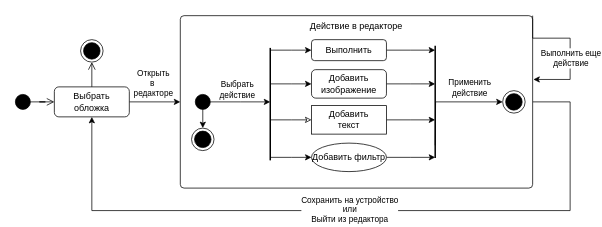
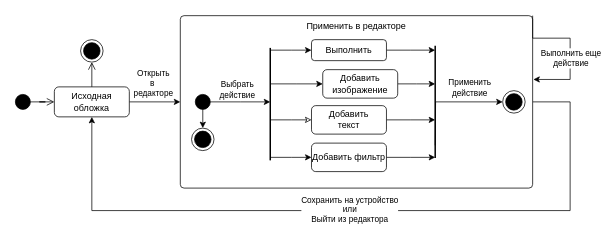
  <mxCell id="0" />
  <mxCell id="1" parent="0" />
  <mxCell id="2" style="edgeStyle=orthogonalEdgeStyle;rounded=0;orthogonalLoop=1;jettySize=auto;html=1;entryX=0;entryY=0.5;entryDx=0;entryDy=0;endArrow=open;endFill=0;endSize=8;" edge="1" parent="1" source="3" target="7"><mxGeometry relative="1" as="geometry" /></mxCell>
  <mxCell id="3" value="" style="ellipse;fillColor=strokeColor;html=1;" vertex="1" parent="1"><mxGeometry x="20" y="125" width="20" height="20" as="geometry" /></mxCell>
  <mxCell id="4" style="edgeStyle=orthogonalEdgeStyle;rounded=0;orthogonalLoop=1;jettySize=auto;html=1;exitX=0.5;exitY=0;exitDx=0;exitDy=0;entryX=0.5;entryY=1;entryDx=0;entryDy=0;endSize=8;endArrow=open;endFill=0;" edge="1" parent="1" source="7" target="8"><mxGeometry relative="1" as="geometry" /></mxCell>
  <mxCell id="5" style="edgeStyle=orthogonalEdgeStyle;rounded=0;orthogonalLoop=1;jettySize=auto;html=1;exitX=1;exitY=0.5;exitDx=0;exitDy=0;" edge="1" parent="1" source="7" target="11"><mxGeometry relative="1" as="geometry" /></mxCell>
  <mxCell id="6" value="Открыть&lt;div&gt;в&amp;nbsp;&lt;/div&gt;&lt;div&gt;редакторе&lt;/div&gt;" style="edgeLabel;html=1;align=center;verticalAlign=middle;resizable=0;points=[];" vertex="1" connectable="0" parent="5"><mxGeometry x="-0.122" y="3" relative="1" as="geometry"><mxPoint x="1" y="-23" as="offset" /></mxGeometry></mxCell>
- <mxCell id="7" value="Выбрать&lt;br&gt;обложка" style="rounded=1;whiteSpace=wrap;html=1;" vertex="1" parent="1"><mxGeometry x="72" y="115" width="100" height="40" as="geometry" /></mxCell>
+ <mxCell id="7" value="Исходная&lt;br&gt;обложка" style="rounded=1;whiteSpace=wrap;html=1;" vertex="1" parent="1"><mxGeometry x="72" y="115" width="100" height="40" as="geometry" /></mxCell>
  <mxCell id="8" value="" style="ellipse;html=1;shape=endState;fillColor=strokeColor;" vertex="1" parent="1"><mxGeometry x="107" y="52" width="30" height="30" as="geometry" /></mxCell>
  <mxCell id="9" style="edgeStyle=orthogonalEdgeStyle;rounded=0;orthogonalLoop=1;jettySize=auto;html=1;exitX=1;exitY=0.5;exitDx=0;exitDy=0;entryX=0.5;entryY=1;entryDx=0;entryDy=0;" edge="1" parent="1" source="11" target="7"><mxGeometry relative="1" as="geometry"><Array as="points"><mxPoint x="760" y="135" /><mxPoint x="760" y="280" /><mxPoint x="122" y="280" /></Array></mxGeometry></mxCell>
  <mxCell id="10" value="Сохранить на устройство&lt;div&gt;или&lt;/div&gt;&lt;div&gt;Выйти из редактора&lt;/div&gt;" style="edgeLabel;html=1;align=center;verticalAlign=middle;resizable=0;points=[];" vertex="1" connectable="0" parent="9"><mxGeometry x="0.153" y="-2" relative="1" as="geometry"><mxPoint x="62" as="offset" /></mxGeometry></mxCell>
- <mxCell id="11" value="Действие в редакторе" style="html=1;align=center;verticalAlign=top;rounded=1;absoluteArcSize=1;arcSize=10;dashed=0;whiteSpace=wrap;" vertex="1" parent="1"><mxGeometry x="240" y="20" width="470" height="230" as="geometry" /></mxCell>
+ <mxCell id="11" value="Применить в редакторе" style="html=1;align=center;verticalAlign=top;rounded=1;absoluteArcSize=1;arcSize=10;dashed=0;whiteSpace=wrap;" vertex="1" parent="1"><mxGeometry x="240" y="20" width="470" height="230" as="geometry" /></mxCell>
  <mxCell id="12" style="edgeStyle=orthogonalEdgeStyle;rounded=0;orthogonalLoop=1;jettySize=auto;html=1;exitX=1;exitY=0.5;exitDx=0;exitDy=0;" edge="1" parent="1" source="15"><mxGeometry relative="1" as="geometry"><mxPoint x="360" y="135" as="targetPoint" /></mxGeometry></mxCell>
  <mxCell id="13" value="Выбрать&lt;div&gt;действие&lt;/div&gt;" style="edgeLabel;html=1;align=center;verticalAlign=middle;resizable=0;points=[];" vertex="1" connectable="0" parent="12"><mxGeometry x="-0.223" y="2" relative="1" as="geometry"><mxPoint x="4" y="-15" as="offset" /></mxGeometry></mxCell>
  <mxCell id="14" style="edgeStyle=orthogonalEdgeStyle;rounded=0;orthogonalLoop=1;jettySize=auto;html=1;exitX=0.5;exitY=1;exitDx=0;exitDy=0;entryX=0.5;entryY=0;entryDx=0;entryDy=0;" edge="1" parent="1" source="15" target="38"><mxGeometry relative="1" as="geometry" /></mxCell>
  <mxCell id="15" value="" style="ellipse;fillColor=strokeColor;html=1;" vertex="1" parent="1"><mxGeometry x="260" y="125" width="20" height="20" as="geometry" /></mxCell>
  <mxCell id="16" style="edgeStyle=orthogonalEdgeStyle;rounded=0;orthogonalLoop=1;jettySize=auto;html=1;exitX=0.5;exitY=1;exitDx=0;exitDy=0;entryX=0.5;entryY=0;entryDx=0;entryDy=0;" edge="1" parent="1"><mxGeometry relative="1" as="geometry"><mxPoint x="340" y="130" as="sourcePoint" /></mxGeometry></mxCell>
  <mxCell id="17" style="edgeStyle=orthogonalEdgeStyle;rounded=0;orthogonalLoop=1;jettySize=auto;html=1;exitX=1;exitY=0.5;exitDx=0;exitDy=0;entryX=0;entryY=0.5;entryDx=0;entryDy=0;" edge="1" parent="1"><mxGeometry relative="1" as="geometry"><mxPoint x="390" y="220" as="sourcePoint" /></mxGeometry></mxCell>
  <mxCell id="18" style="edgeStyle=orthogonalEdgeStyle;rounded=0;orthogonalLoop=1;jettySize=auto;html=1;exitX=0.5;exitY=0;exitDx=0;exitDy=0;entryX=0.5;entryY=1;entryDx=0;entryDy=0;" edge="1" parent="1"><mxGeometry relative="1" as="geometry"><mxPoint x="545" y="200" as="sourcePoint" /></mxGeometry></mxCell>
  <mxCell id="19" style="edgeStyle=orthogonalEdgeStyle;rounded=0;orthogonalLoop=1;jettySize=auto;html=1;exitX=0;exitY=0.5;exitDx=0;exitDy=0;endArrow=none;startFill=1;startArrow=classic;" edge="1" parent="1" source="21"><mxGeometry relative="1" as="geometry"><mxPoint x="580" y="193" as="targetPoint" /></mxGeometry></mxCell>
  <mxCell id="20" value="Применить&lt;div&gt;действие&lt;/div&gt;" style="edgeLabel;html=1;align=center;verticalAlign=middle;resizable=0;points=[];" vertex="1" connectable="0" parent="19"><mxGeometry x="0.056" y="-2" relative="1" as="geometry"><mxPoint x="33" y="-18" as="offset" /></mxGeometry></mxCell>
  <mxCell id="21" value="" style="ellipse;html=1;shape=endState;fillColor=strokeColor;" vertex="1" parent="1"><mxGeometry x="670" y="120" width="30" height="30" as="geometry" /></mxCell>
  <mxCell id="22" style="edgeStyle=orthogonalEdgeStyle;rounded=0;orthogonalLoop=1;jettySize=auto;html=1;exitX=0;exitY=0.5;exitDx=0;exitDy=0;startArrow=classic;startFill=1;endArrow=none;endFill=1;" edge="1" parent="1" source="24"><mxGeometry relative="1" as="geometry"><mxPoint x="360" y="66" as="targetPoint" /></mxGeometry></mxCell>
  <mxCell id="23" style="edgeStyle=orthogonalEdgeStyle;rounded=0;orthogonalLoop=1;jettySize=auto;html=1;exitX=1;exitY=0.5;exitDx=0;exitDy=0;" edge="1" parent="1" source="24"><mxGeometry relative="1" as="geometry"><mxPoint x="580" y="66" as="targetPoint" /></mxGeometry></mxCell>
  <mxCell id="24" value="Выполнить" style="rounded=1;whiteSpace=wrap;html=1;" vertex="1" parent="1"><mxGeometry x="415" y="52" width="100" height="28" as="geometry" /></mxCell>
  <mxCell id="25" style="edgeStyle=orthogonalEdgeStyle;rounded=0;orthogonalLoop=1;jettySize=auto;html=1;exitX=0;exitY=0.5;exitDx=0;exitDy=0;endArrow=none;startFill=1;startArrow=classic;" edge="1" parent="1" source="27"><mxGeometry relative="1" as="geometry"><mxPoint x="360" y="111" as="targetPoint" /></mxGeometry></mxCell>
  <mxCell id="26" style="edgeStyle=orthogonalEdgeStyle;rounded=0;orthogonalLoop=1;jettySize=auto;html=1;exitX=1;exitY=0.5;exitDx=0;exitDy=0;" edge="1" parent="1" source="27"><mxGeometry relative="1" as="geometry"><mxPoint x="580" y="111" as="targetPoint" /></mxGeometry></mxCell>
- <mxCell id="27" value="Добавить&lt;br&gt;изображение" style="rounded=1;whiteSpace=wrap;html=1;" vertex="1" parent="1"><mxGeometry x="415" y="92" width="100" height="38" as="geometry" /></mxCell>
+ <mxCell id="27" value="Добавить&lt;br&gt;изображение" style="rounded=1;whiteSpace=wrap;html=1;" vertex="1" parent="1"><mxGeometry x="430" y="92" width="100" height="38" as="geometry" /></mxCell>
  <mxCell id="28" style="edgeStyle=orthogonalEdgeStyle;rounded=0;orthogonalLoop=1;jettySize=auto;html=1;exitX=0;exitY=0.5;exitDx=0;exitDy=0;endArrow=none;endFill=1;startFill=0;startArrow=classic;" edge="1" parent="1" source="30"><mxGeometry relative="1" as="geometry"><mxPoint x="360" y="159" as="targetPoint" /></mxGeometry></mxCell>
  <mxCell id="29" style="edgeStyle=orthogonalEdgeStyle;rounded=0;orthogonalLoop=1;jettySize=auto;html=1;exitX=1;exitY=0.5;exitDx=0;exitDy=0;" edge="1" parent="1" source="30"><mxGeometry relative="1" as="geometry"><mxPoint x="580" y="159" as="targetPoint" /></mxGeometry></mxCell>
- <mxCell id="30" value="Добавить&lt;br&gt;текст" style="whiteSpace=wrap;html=1;rounded=0;" vertex="1" parent="1"><mxGeometry x="415" y="140" width="100" height="38" as="geometry" /></mxCell>
+ <mxCell id="30" value="Добавить&lt;br&gt;текст" style="rounded=1;whiteSpace=wrap;html=1;" vertex="1" parent="1"><mxGeometry x="415" y="140" width="100" height="38" as="geometry" /></mxCell>
  <mxCell id="31" style="edgeStyle=orthogonalEdgeStyle;rounded=0;orthogonalLoop=1;jettySize=auto;html=1;exitX=0;exitY=0.5;exitDx=0;exitDy=0;endArrow=none;startFill=1;startArrow=classic;" edge="1" parent="1" source="33"><mxGeometry relative="1" as="geometry"><mxPoint x="360" y="209" as="targetPoint" /></mxGeometry></mxCell>
  <mxCell id="32" style="edgeStyle=orthogonalEdgeStyle;rounded=0;orthogonalLoop=1;jettySize=auto;html=1;exitX=1;exitY=0.5;exitDx=0;exitDy=0;" edge="1" parent="1" source="33"><mxGeometry relative="1" as="geometry"><mxPoint x="580" y="209" as="targetPoint" /></mxGeometry></mxCell>
- <mxCell id="33" value="Добавить фильтр" style="ellipse;whiteSpace=wrap;html=1;" vertex="1" parent="1"><mxGeometry x="415" y="190" width="100" height="38" as="geometry" /></mxCell>
+ <mxCell id="33" value="Добавить фильтр" style="rounded=1;whiteSpace=wrap;html=1;" vertex="1" parent="1"><mxGeometry x="415" y="190" width="100" height="38" as="geometry" /></mxCell>
  <mxCell id="34" value="" style="endArrow=none;html=1;rounded=0;strokeWidth=2;" edge="1" parent="1"><mxGeometry width="50" height="50" relative="1" as="geometry"><mxPoint x="360" y="213" as="sourcePoint" /><mxPoint x="360" y="63" as="targetPoint" /></mxGeometry></mxCell>
  <mxCell id="35" value="" style="endArrow=none;html=1;rounded=0;strokeWidth=2;" edge="1" parent="1"><mxGeometry width="50" height="50" relative="1" as="geometry"><mxPoint x="580" y="210" as="sourcePoint" /><mxPoint x="580" y="60" as="targetPoint" /></mxGeometry></mxCell>
  <mxCell id="36" style="edgeStyle=orthogonalEdgeStyle;rounded=0;orthogonalLoop=1;jettySize=auto;html=1;exitX=1;exitY=0;exitDx=0;exitDy=0;entryX=1.002;entryY=0.37;entryDx=0;entryDy=0;entryPerimeter=0;" edge="1" parent="1" source="11" target="11"><mxGeometry relative="1" as="geometry"><mxPoint x="710" y="90" as="targetPoint" /><Array as="points"><mxPoint x="710" y="50" /><mxPoint x="760" y="50" /><mxPoint x="760" y="105" /></Array></mxGeometry></mxCell>
  <mxCell id="37" value="Выполнить еще&lt;div&gt;действие&lt;/div&gt;" style="edgeLabel;html=1;align=center;verticalAlign=middle;resizable=0;points=[];" vertex="1" connectable="0" parent="36"><mxGeometry x="-0.312" y="2" relative="1" as="geometry"><mxPoint x="17" y="28" as="offset" /></mxGeometry></mxCell>
  <mxCell id="38" value="" style="ellipse;html=1;shape=endState;fillColor=strokeColor;" vertex="1" parent="1"><mxGeometry x="255" y="170" width="30" height="30" as="geometry" /></mxCell>
